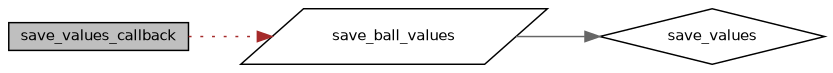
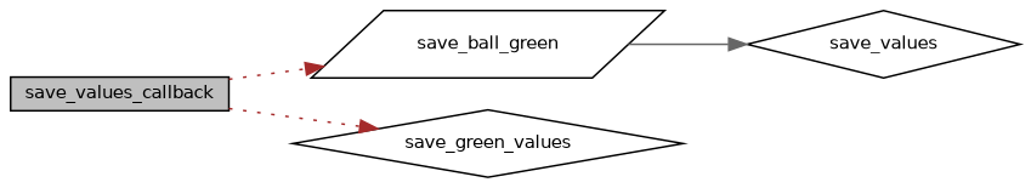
  digraph {
    rankdir=LR
    node [color=black fillcolor=white fontname=Helvetica fontsize=10 shape=diamond style=filled]
    edge [color=brown fontname=Helvetica fontsize=10 labelfontname=Helvetica labelfontsize=10 style=dotted]
    n1 [fillcolor=grey75 fontcolor=black height=0.2 label=save_values_callback shape=box width=0.4]
-   n2 [height=0.2 label=save_ball_values shape=parallelogram width=0.4]
+   n2 [height=0.2 label=save_ball_green shape=parallelogram width=0.4]
+   n3 [height=0.2 label=save_green_values width=0.4]
    n4 [height=0.2 label=save_values width=0.4]
    n1 -> n2
+   n1 -> n3
    n2 -> n4 [color=gray40 style=solid]
  }
